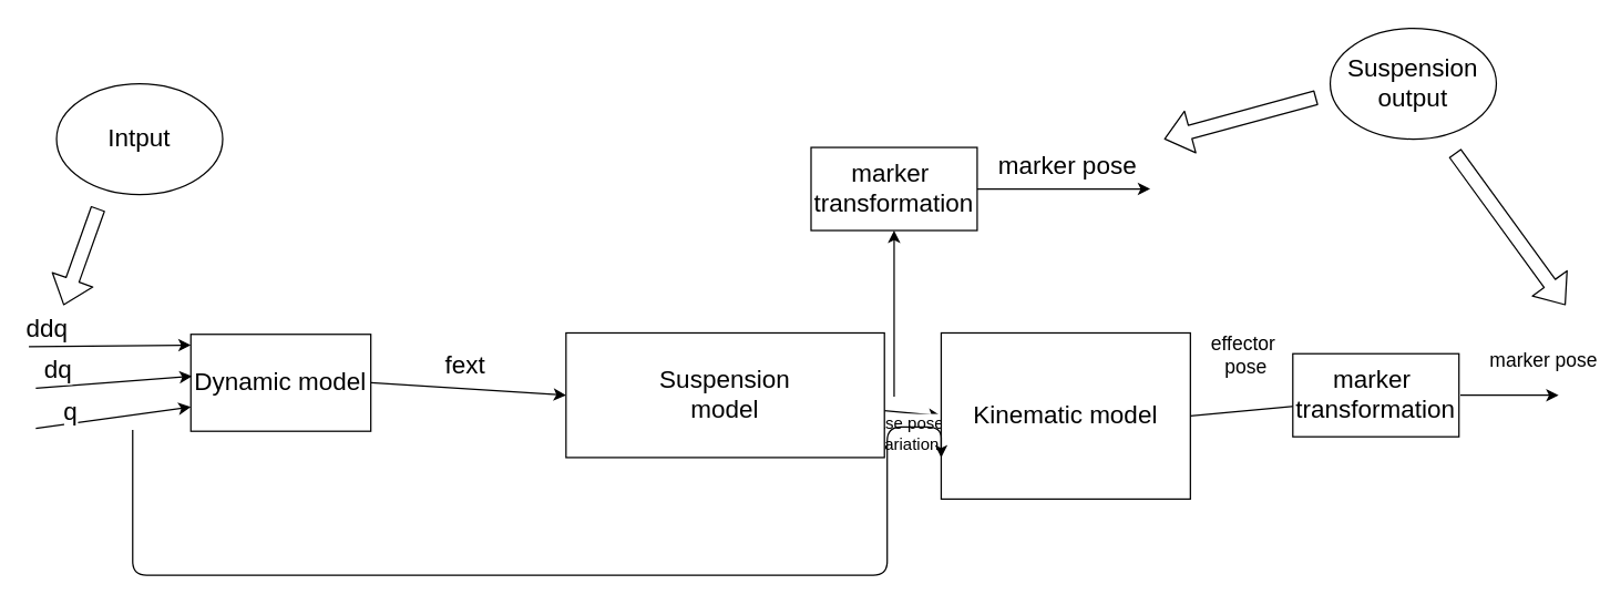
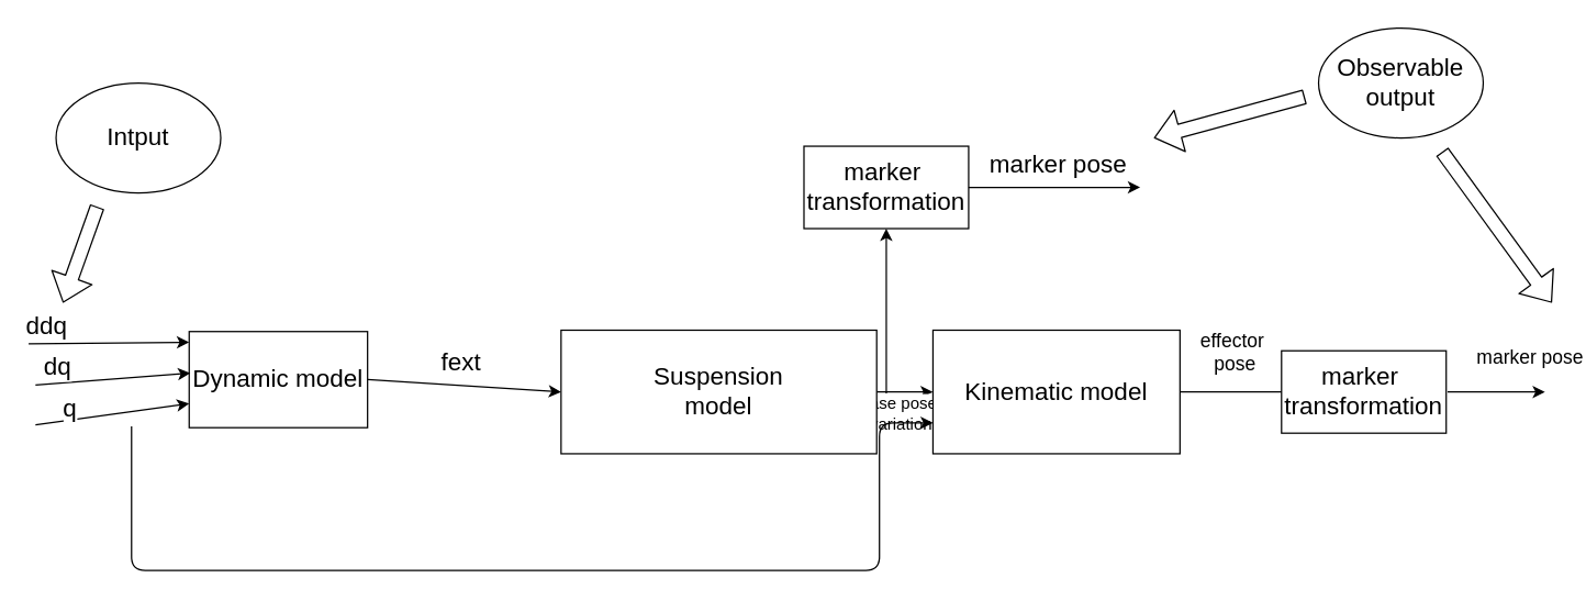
  <mxCell id="0" />
  <mxCell id="1" parent="0" />
  <mxCell id="2" style="edgeStyle=none;html=1;entryX=0;entryY=0.5;entryDx=0;entryDy=0;fontSize=18;" parent="1" source="4" target="5" edge="1"><mxGeometry relative="1" as="geometry" /></mxCell>
  <mxCell id="3" value="base pose&lt;br style=&quot;font-size: 12px;&quot;&gt;&amp;nbsp;variation" style="edgeLabel;html=1;align=center;verticalAlign=middle;resizable=0;points=[];fontSize=12;" parent="2" vertex="1" connectable="0"><mxGeometry x="-0.292" relative="1" as="geometry"><mxPoint y="15" as="offset" /></mxGeometry></mxCell>
  <mxCell id="4" value="Suspension &lt;br&gt;model" style="rounded=0;whiteSpace=wrap;html=1;fontSize=18;" parent="1" vertex="1"><mxGeometry x="408" y="240" width="230" height="90" as="geometry" /></mxCell>
- <mxCell id="5" value="Kinematic model" style="rounded=0;whiteSpace=wrap;html=1;fontSize=18;" parent="1" vertex="1"><mxGeometry x="679" y="240" width="180" height="120" as="geometry" /></mxCell>
+ <mxCell id="5" value="Kinematic model" style="rounded=0;whiteSpace=wrap;html=1;fontSize=18;" parent="1" vertex="1"><mxGeometry x="679" y="240" width="180" height="90" as="geometry" /></mxCell>
  <mxCell id="6" value="" style="endArrow=classic;html=1;entryX=0;entryY=0.75;entryDx=0;entryDy=0;edgeStyle=orthogonalEdgeStyle;fontSize=18;" parent="1" target="5" edge="1"><mxGeometry width="50" height="50" relative="1" as="geometry"><mxPoint x="95" y="310" as="sourcePoint" /><mxPoint x="615" y="312.5" as="targetPoint" /><Array as="points"><mxPoint x="95" y="415" /><mxPoint x="640" y="415" /><mxPoint x="640" y="308" /></Array></mxGeometry></mxCell>
  <mxCell id="7" value="" style="endArrow=classic;html=1;exitX=1;exitY=0.5;exitDx=0;exitDy=0;fontSize=18;" parent="1" source="5" edge="1"><mxGeometry width="50" height="50" relative="1" as="geometry"><mxPoint x="872" y="360" as="sourcePoint" /><mxPoint x="1020" y="285" as="targetPoint" /></mxGeometry></mxCell>
  <mxCell id="8" value="fext" style="html=1;entryX=0;entryY=0.5;entryDx=0;entryDy=0;exitX=1;exitY=0.5;exitDx=0;exitDy=0;fontSize=18;" parent="1" source="9" target="4" edge="1"><mxGeometry x="-0.051" y="16" relative="1" as="geometry"><mxPoint as="offset" /></mxGeometry></mxCell>
  <mxCell id="9" value="Dynamic model" style="rounded=0;whiteSpace=wrap;html=1;fontSize=18;" parent="1" vertex="1"><mxGeometry x="137" y="241" width="130" height="70" as="geometry" /></mxCell>
  <mxCell id="10" value="" style="endArrow=classic;html=1;fontSize=18;entryX=0;entryY=0.111;entryDx=0;entryDy=0;entryPerimeter=0;" parent="1" target="9" edge="1"><mxGeometry width="50" height="50" relative="1" as="geometry"><mxPoint x="20" y="250" as="sourcePoint" /><mxPoint x="195" y="250" as="targetPoint" /></mxGeometry></mxCell>
  <mxCell id="11" value="ddq" style="edgeLabel;html=1;align=center;verticalAlign=middle;resizable=0;points=[];fontSize=18;" parent="10" vertex="1" connectable="0"><mxGeometry x="-0.881" y="-1" relative="1" as="geometry"><mxPoint x="5" y="-14" as="offset" /></mxGeometry></mxCell>
  <mxCell id="12" value="" style="endArrow=classic;html=1;fontSize=18;entryX=0.006;entryY=0.433;entryDx=0;entryDy=0;entryPerimeter=0;" parent="1" target="9" edge="1"><mxGeometry width="50" height="50" relative="1" as="geometry"><mxPoint x="25" y="280" as="sourcePoint" /><mxPoint x="195" y="286" as="targetPoint" /></mxGeometry></mxCell>
  <mxCell id="13" value="dq" style="edgeLabel;html=1;align=center;verticalAlign=middle;resizable=0;points=[];fontSize=18;" parent="12" vertex="1" connectable="0"><mxGeometry x="-0.863" y="1" relative="1" as="geometry"><mxPoint x="8" y="-12" as="offset" /></mxGeometry></mxCell>
  <mxCell id="14" value="" style="endArrow=classic;html=1;fontSize=18;entryX=0;entryY=0.75;entryDx=0;entryDy=0;" parent="1" target="9" edge="1"><mxGeometry width="50" height="50" relative="1" as="geometry"><mxPoint x="25" y="309" as="sourcePoint" /><mxPoint x="454" y="316" as="targetPoint" /></mxGeometry></mxCell>
  <mxCell id="15" value="effector&lt;br style=&quot;font-size: 14px;&quot;&gt;&amp;nbsp;pose" style="edgeLabel;html=1;align=center;verticalAlign=middle;resizable=0;points=[];fontSize=14;" parent="1" vertex="1" connectable="0"><mxGeometry x="896" y="255" as="geometry" /></mxCell>
  <mxCell id="16" value="q" style="edgeLabel;html=1;align=center;verticalAlign=middle;resizable=0;points=[];fontSize=18;" parent="1" vertex="1" connectable="0"><mxGeometry x="51" y="294.998" as="geometry"><mxPoint x="-2" y="2" as="offset" /></mxGeometry></mxCell>
  <mxCell id="17" value="marker&amp;nbsp;&lt;br&gt;transformation" style="rounded=0;whiteSpace=wrap;html=1;fontSize=18;" parent="1" vertex="1"><mxGeometry x="585" y="106" width="120" height="60" as="geometry" /></mxCell>
  <mxCell id="18" value="" style="endArrow=classic;html=1;fontSize=18;entryX=0.5;entryY=1;entryDx=0;entryDy=0;" parent="1" target="17" edge="1"><mxGeometry width="50" height="50" relative="1" as="geometry"><mxPoint x="645" y="286" as="sourcePoint" /><mxPoint x="713" y="171" as="targetPoint" /></mxGeometry></mxCell>
  <mxCell id="19" value="&lt;span style=&quot;color: rgba(0, 0, 0, 0); font-family: monospace; font-size: 0px; text-align: start; background-color: rgb(42, 37, 47);&quot;&gt;%3CmxGraphModel%3E%3Croot%3E%3CmxCell%20id%3D%220%22%2F%3E%3CmxCell%20id%3D%221%22%20parent%3D%220%22%2F%3E%3CmxCell%20id%3D%222%22%20value%3D%22marker%26amp%3Bnbsp%3B%26lt%3Bbr%26gt%3Btransformation%22%20style%3D%22rounded%3D0%3BwhiteSpace%3Dwrap%3Bhtml%3D1%3BfontSize%3D18%3B%22%20vertex%3D%221%22%20parent%3D%221%22%3E%3CmxGeometry%20x%3D%22585%22%20y%3D%22160%22%20width%3D%22120%22%20height%3D%2260%22%20as%3D%22geometry%22%2F%3E%3C%2FmxCell%3E%3CmxCell%20id%3D%223%22%20value%3D%22%22%20style%3D%22endArrow%3Dclassic%3Bhtml%3D1%3BexitX%3D1%3BexitY%3D0.5%3BexitDx%3D0%3BexitDy%3D0%3BfontSize%3D18%3B%22%20edge%3D%221%22%20source%3D%222%22%20parent%3D%221%22%3E%3CmxGeometry%20width%3D%2250%22%20height%3D%2250%22%20relative%3D%221%22%20as%3D%22geometry%22%3E%3CmxPoint%20x%3D%22840%22%20y%3D%22198.5%22%20as%3D%22sourcePoint%22%2F%3E%3CmxPoint%20x%3D%22890%22%20y%3D%22190%22%20as%3D%22targetPoint%22%2F%3E%3C%2FmxGeometry%3E%3C%2FmxCell%3E%3C%2Froot%3E%3C%2FmxGraphModel%3E&lt;/span&gt;marker pose" style="endArrow=classic;html=1;exitX=1;exitY=0.5;exitDx=0;exitDy=0;fontSize=18;" parent="1" source="17" edge="1"><mxGeometry x="0.04" y="16" width="50" height="50" relative="1" as="geometry"><mxPoint x="840" y="148.5" as="sourcePoint" /><mxPoint x="830" y="136" as="targetPoint" /><Array as="points" /><mxPoint as="offset" /></mxGeometry></mxCell>
  <mxCell id="20" value="marker&amp;nbsp;&lt;br&gt;transformation" style="rounded=0;whiteSpace=wrap;html=1;fontSize=18;" parent="1" vertex="1"><mxGeometry x="933" y="255" width="120" height="60" as="geometry" /></mxCell>
  <mxCell id="21" value="marker pose" style="endArrow=classic;html=1;exitX=1;exitY=0.5;exitDx=0;exitDy=0;fontSize=14;" parent="1" edge="1"><mxGeometry x="0.69" y="25" width="50" height="50" relative="1" as="geometry"><mxPoint x="1054" y="285" as="sourcePoint" /><mxPoint x="1125" y="285" as="targetPoint" /><mxPoint as="offset" /></mxGeometry></mxCell>
- <mxCell id="22" value="Suspension&lt;br&gt;output" style="ellipse;whiteSpace=wrap;html=1;fontSize=18;" parent="1" vertex="1"><mxGeometry x="960" y="20" width="120" height="80" as="geometry" /></mxCell>
+ <mxCell id="22" value="Observable&lt;br&gt;output" style="ellipse;whiteSpace=wrap;html=1;fontSize=18;" parent="1" vertex="1"><mxGeometry x="960" y="20" width="120" height="80" as="geometry" /></mxCell>
  <mxCell id="23" value="" style="shape=flexArrow;endArrow=classic;html=1;fontSize=18;" parent="1" edge="1"><mxGeometry width="50" height="50" relative="1" as="geometry"><mxPoint x="950" y="70" as="sourcePoint" /><mxPoint x="840" y="100" as="targetPoint" /><Array as="points"><mxPoint x="840" y="100" /></Array></mxGeometry></mxCell>
  <mxCell id="24" value="" style="shape=flexArrow;endArrow=classic;html=1;fontSize=18;" parent="1" edge="1"><mxGeometry width="50" height="50" relative="1" as="geometry"><mxPoint x="1050" y="110" as="sourcePoint" /><mxPoint x="1130" y="220" as="targetPoint" /><Array as="points"><mxPoint x="1130" y="220" /></Array></mxGeometry></mxCell>
  <mxCell id="25" value="Intput" style="ellipse;whiteSpace=wrap;html=1;fontSize=18;" parent="1" vertex="1"><mxGeometry x="40" y="60" width="120" height="80" as="geometry" /></mxCell>
  <mxCell id="26" value="" style="shape=flexArrow;endArrow=classic;html=1;fontSize=18;" parent="1" edge="1"><mxGeometry width="50" height="50" relative="1" as="geometry"><mxPoint x="70" y="150" as="sourcePoint" /><mxPoint x="45" y="220" as="targetPoint" /><Array as="points"><mxPoint x="45" y="220" /></Array></mxGeometry></mxCell>
